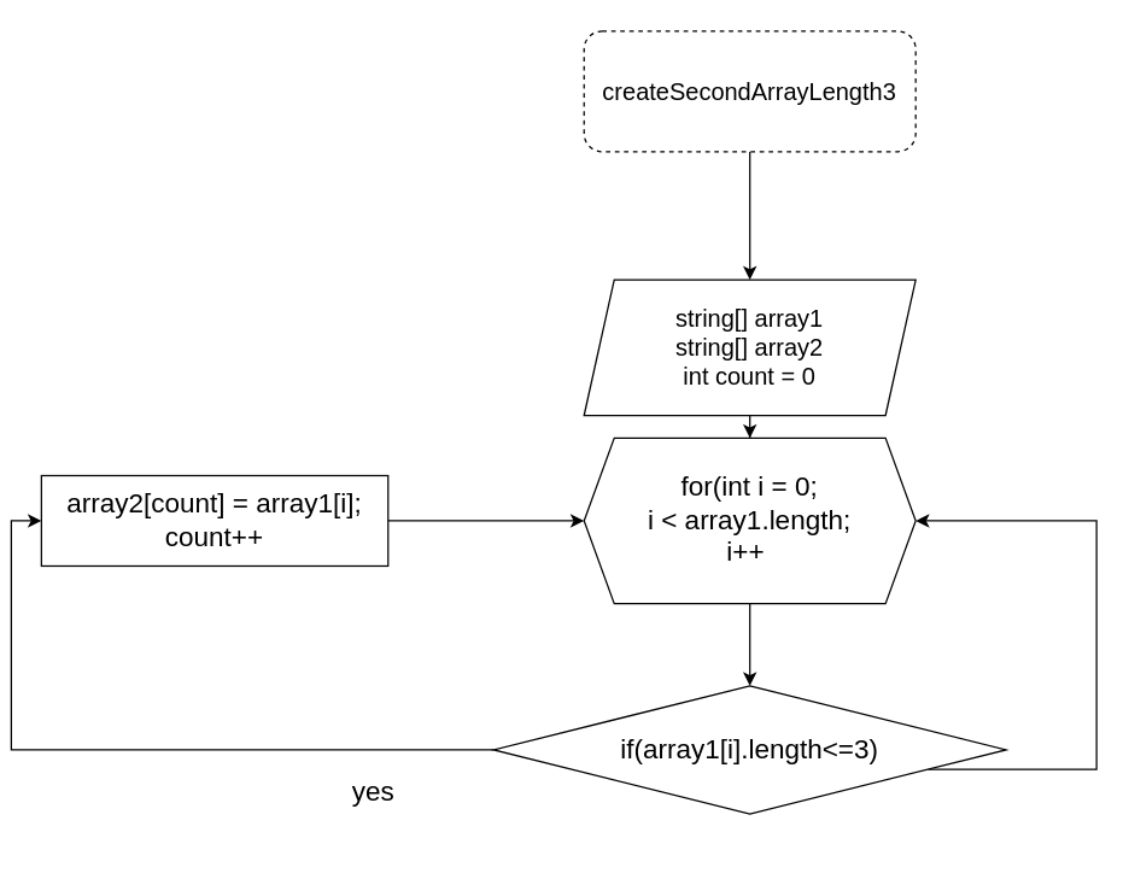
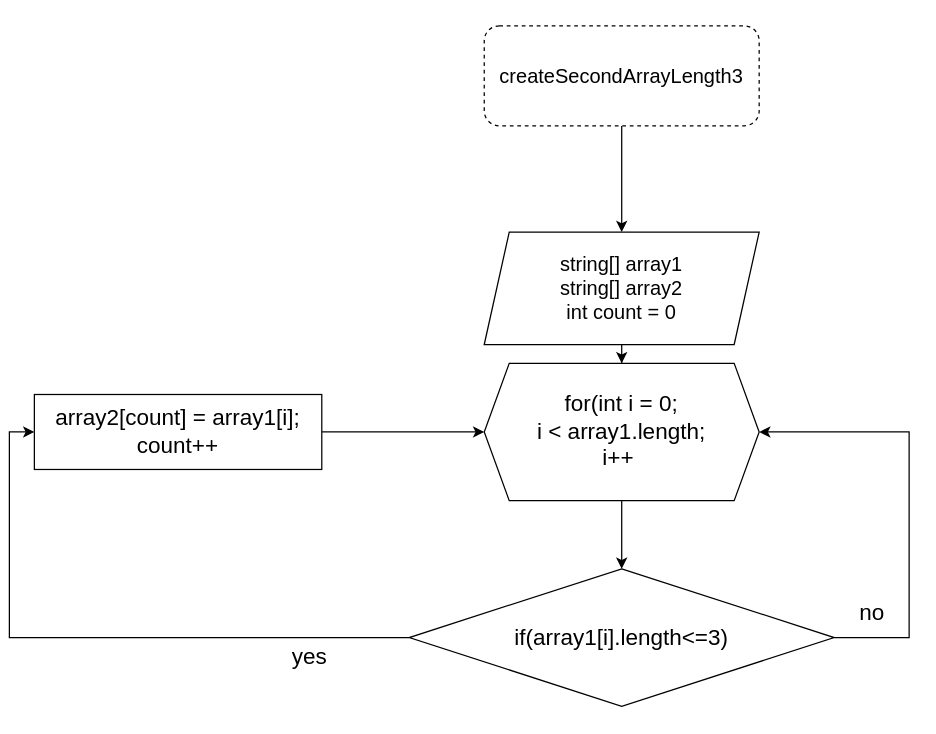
  <mxCell id="0" />
  <mxCell id="1" parent="0" />
  <mxCell id="2" value="" style="edgeStyle=orthogonalEdgeStyle;rounded=0;orthogonalLoop=1;jettySize=auto;html=1;fontSize=18;" edge="1" parent="1" source="3" target="5"><mxGeometry relative="1" as="geometry" /></mxCell>
  <mxCell id="3" value="&lt;font size=&quot;3&quot;&gt;createSecondArrayLength3&lt;/font&gt;" style="rounded=1;whiteSpace=wrap;html=1;dashed=1;" parent="1" vertex="1"><mxGeometry x="380" y="20" width="220" height="80" as="geometry" /></mxCell>
  <mxCell id="4" value="" style="edgeStyle=orthogonalEdgeStyle;rounded=0;orthogonalLoop=1;jettySize=auto;html=1;fontSize=18;" edge="1" parent="1" source="5" target="7"><mxGeometry relative="1" as="geometry" /></mxCell>
  <mxCell id="5" value="&lt;font size=&quot;3&quot;&gt;string[] array1&lt;br&gt;string[] array2&lt;br&gt;int count = 0&lt;br&gt;&lt;/font&gt;" style="shape=parallelogram;perimeter=parallelogramPerimeter;whiteSpace=wrap;html=1;fixedSize=1;" vertex="1" parent="1"><mxGeometry x="380" y="185" width="220" height="90" as="geometry" /></mxCell>
  <mxCell id="6" value="" style="edgeStyle=orthogonalEdgeStyle;rounded=0;orthogonalLoop=1;jettySize=auto;html=1;fontSize=18;" edge="1" parent="1" source="7" target="10"><mxGeometry relative="1" as="geometry" /></mxCell>
  <mxCell id="7" value="for(int i = 0;&lt;br&gt;i &amp;lt; array1.length;&lt;br&gt;i++&amp;nbsp;" style="shape=hexagon;perimeter=hexagonPerimeter2;whiteSpace=wrap;html=1;fixedSize=1;fontSize=18;" vertex="1" parent="1"><mxGeometry x="380" y="290" width="220" height="110" as="geometry" /></mxCell>
  <mxCell id="8" style="edgeStyle=orthogonalEdgeStyle;rounded=0;orthogonalLoop=1;jettySize=auto;html=1;entryX=0;entryY=0.5;entryDx=0;entryDy=0;fontSize=18;" edge="1" parent="1" source="10" target="12"><mxGeometry relative="1" as="geometry" /></mxCell>
  <mxCell id="9" style="edgeStyle=orthogonalEdgeStyle;rounded=0;orthogonalLoop=1;jettySize=auto;html=1;entryX=1;entryY=0.5;entryDx=0;entryDy=0;fontSize=18;" edge="1" parent="1" source="10" target="7"><mxGeometry relative="1" as="geometry"><Array as="points"><mxPoint x="720" y="510" /><mxPoint x="720" y="345" /></Array></mxGeometry></mxCell>
- <mxCell id="10" value="if(array1[i].length&amp;lt;=3)" style="rhombus;whiteSpace=wrap;html=1;fontSize=18;" vertex="1" parent="1"><mxGeometry x="320" y="454.5" width="340" height="85" as="geometry" /></mxCell>
+ <mxCell id="10" value="if(array1[i].length&amp;lt;=3)" style="rhombus;whiteSpace=wrap;html=1;fontSize=18;" vertex="1" parent="1"><mxGeometry x="320" y="454.5" width="340" height="110" as="geometry" /></mxCell>
  <mxCell id="11" style="edgeStyle=orthogonalEdgeStyle;rounded=0;orthogonalLoop=1;jettySize=auto;html=1;entryX=0;entryY=0.5;entryDx=0;entryDy=0;fontSize=18;" edge="1" parent="1" source="12" target="7"><mxGeometry relative="1" as="geometry" /></mxCell>
  <mxCell id="12" value="array2[count] = array1[i];&lt;br&gt;count++" style="rounded=0;whiteSpace=wrap;html=1;fontSize=18;" vertex="1" parent="1"><mxGeometry x="20" y="315" width="230" height="60" as="geometry" /></mxCell>
  <mxCell id="13" value="yes" style="text;html=1;align=center;verticalAlign=middle;resizable=0;points=[];autosize=1;strokeColor=none;fillColor=none;fontSize=18;" vertex="1" parent="1"><mxGeometry x="215" y="505" width="50" height="40" as="geometry" /></mxCell>
+ <mxCell id="14" value="no" style="text;html=1;align=center;verticalAlign=middle;resizable=0;points=[];autosize=1;strokeColor=none;fillColor=none;fontSize=18;" vertex="1" parent="1"><mxGeometry x="670" y="470" width="40" height="40" as="geometry" /></mxCell>
